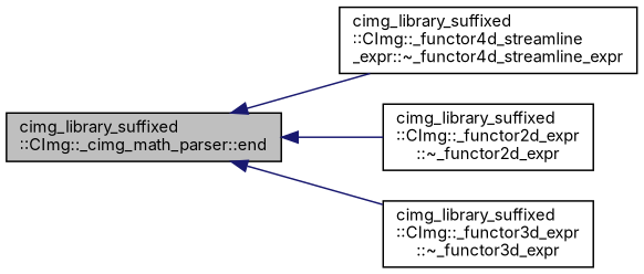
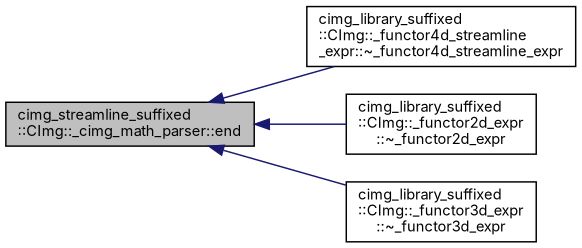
  digraph {
    rankdir=LR
    fontname=Inter
    node [color=black fillcolor=white fontname=Inter fontsize=10 shape=record style=filled]
    edge [color=midnightblue dir=back fontname=Inter fontsize=10 labelfontname=Helvetica labelfontsize=10 style=solid]
-   n1 [fillcolor=grey75 fontcolor=black height=0.2 label="cimg_library_suffixed\l::CImg::_cimg_math_parser::end" width=0.4]
+   n1 [fillcolor=grey75 fontcolor=black height=0.2 label="cimg_streamline_suffixed\l::CImg::_cimg_math_parser::end" width=0.4]
    n2 [height=0.2 label="cimg_library_suffixed\l::CImg::_functor4d_streamline\l_expr::~_functor4d_streamline_expr" width=0.4]
    n3 [height=0.2 label="cimg_library_suffixed\l::CImg::_functor2d_expr\l::~_functor2d_expr" width=0.4]
    n4 [height=0.2 label="cimg_library_suffixed\l::CImg::_functor3d_expr\l::~_functor3d_expr" width=0.4]
    n1 -> n2
    n1 -> n3
    n1 -> n4
  }
